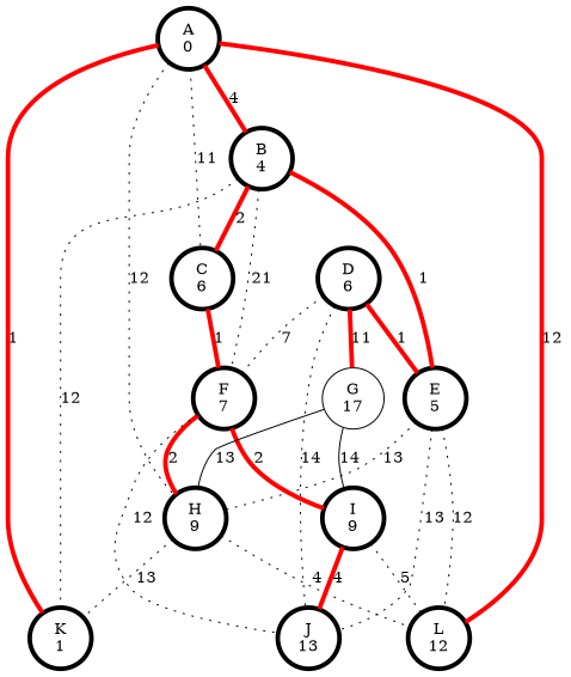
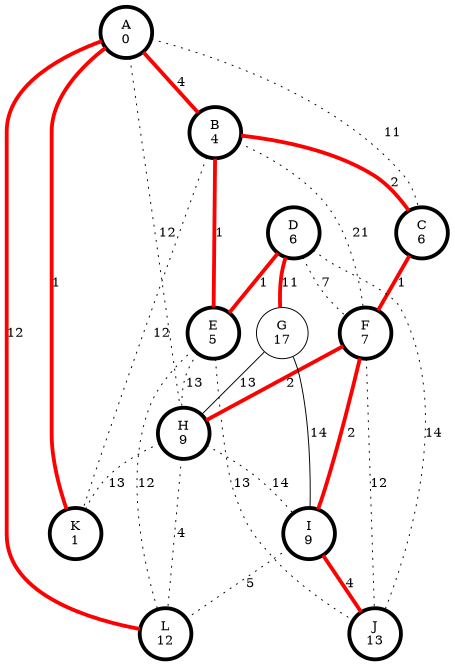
  graph {
    node [penwidth=4]
    edge [style=dotted]
    n1 [label="A\n0"]
    n2 [label="B\n4"]
    n3 [label="C\n6"]
    n4 [label="H\n9"]
    n5 [label="K\n1"]
    n6 [label="L\n12"]
    n7 [label="E\n5"]
    n8 [label="F\n7"]
    n9 [label="I\n9"]
    n10 [label="J\n13"]
    n11 [label="D\n6"]
    n12 [label="G\n17" penwidth=""]
    n1 -- n2 [color=red label=4 penwidth=4 style=""]
    n1 -- n3 [label=11]
    n1 -- n4 [label=12]
    n1 -- n5 [color=red label=1 penwidth=4 style=""]
    n1 -- n6 [color=red label=12 penwidth=4 style=""]
    n2 -- n3 [color=red label=2 penwidth=4 style=""]
    n2 -- n5 [label=12]
    n2 -- n7 [color=red label=1 penwidth=4 style=""]
    n2 -- n8 [label=21]
    n3 -- n8 [color=red label=1 penwidth=4 style=""]
    n4 -- n5 [label=13]
    n4 -- n6 [label=4]
+   n4 -- n9 [label=14]
    n7 -- n4 [label=13]
    n7 -- n6 [label=12]
    n7 -- n10 [label=13]
    n8 -- n4 [color=red label=2 penwidth=4 style=""]
    n8 -- n9 [color=red label=2 penwidth=4 style=""]
    n8 -- n10 [label=12]
    n9 -- n6 [label=5]
    n9 -- n10 [color=red label=4 penwidth=4 style=""]
    n11 -- n7 [color=red label=1 penwidth=4 style=""]
    n11 -- n8 [label=7]
    n11 -- n10 [label=14]
    n11 -- n12 [color=red label=11 penwidth=4 style=""]
    n12 -- n4 [label=13 style=""]
    n12 -- n9 [label=14 style=""]
  }
